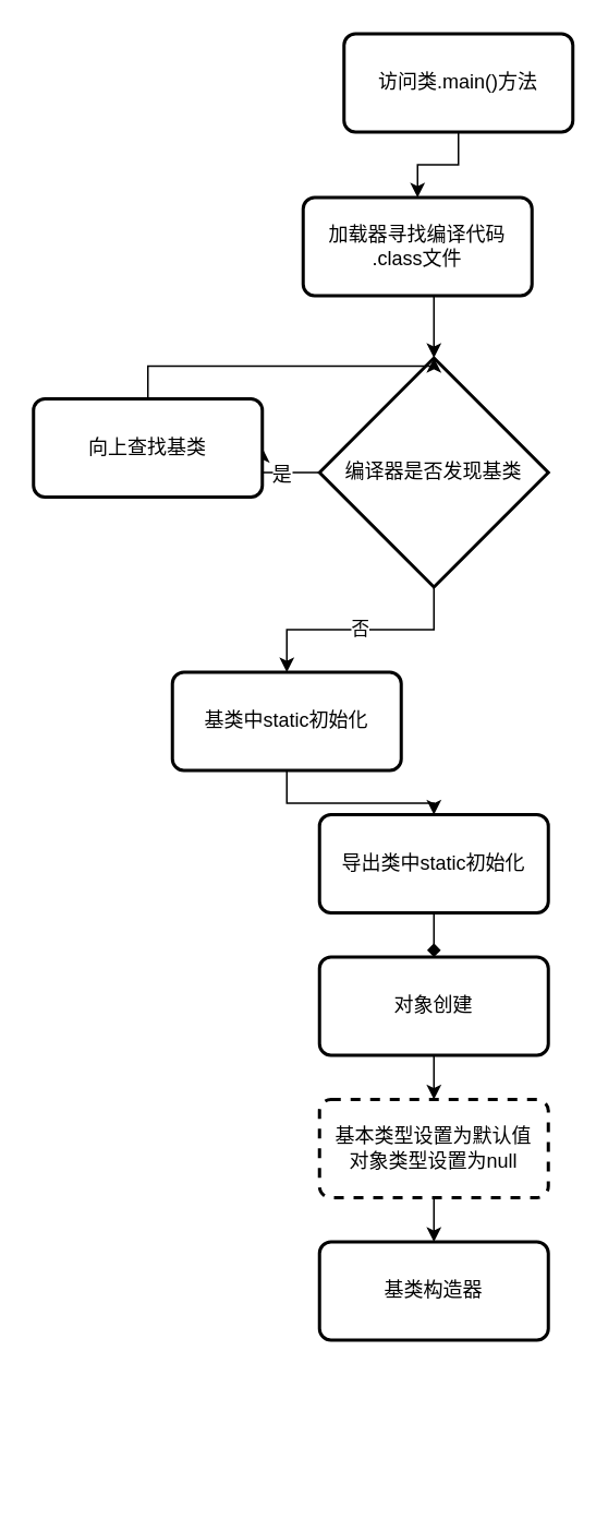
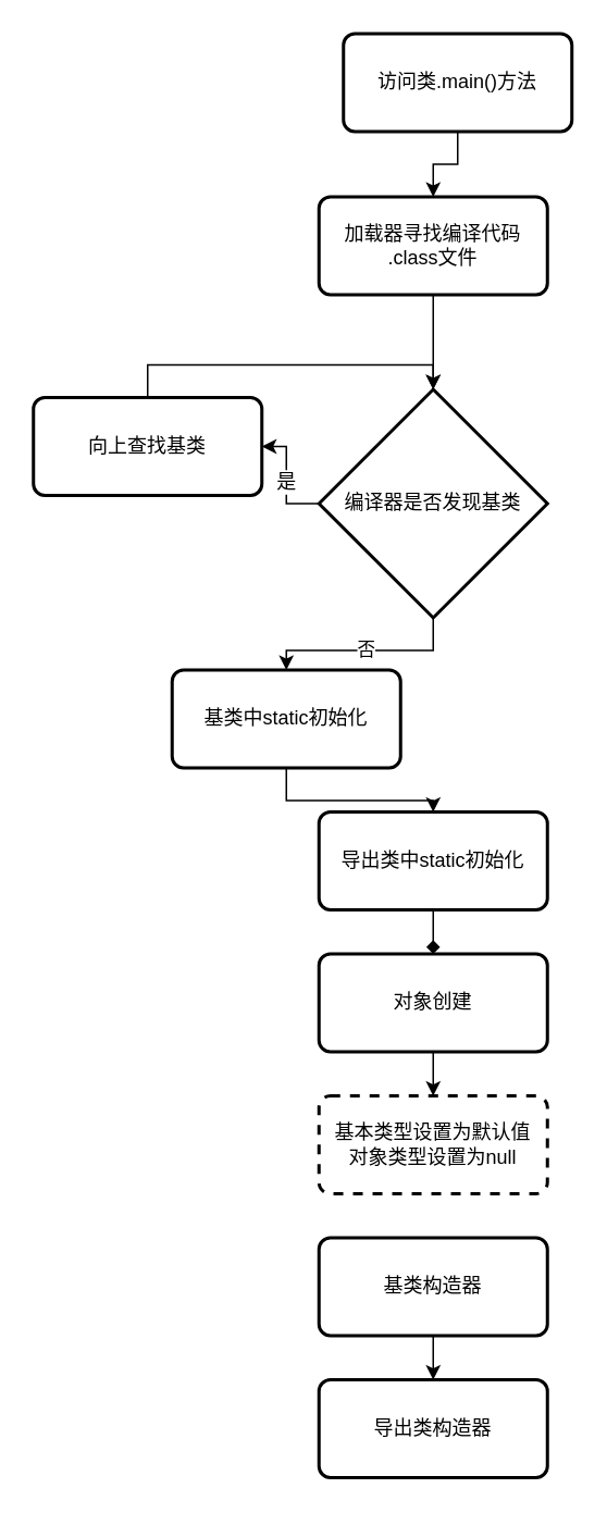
  <mxCell id="0" />
  <mxCell id="1" parent="0" />
  <mxCell id="2" style="edgeStyle=orthogonalEdgeStyle;rounded=0;orthogonalLoop=1;jettySize=auto;html=1;exitX=0.5;exitY=1;exitDx=0;exitDy=0;entryX=0.5;entryY=0;entryDx=0;entryDy=0;" edge="1" parent="1" source="3" target="5"><mxGeometry relative="1" as="geometry" /></mxCell>
  <mxCell id="3" value="访问类.main()方法" style="rounded=1;whiteSpace=wrap;html=1;absoluteArcSize=1;arcSize=14;strokeWidth=2;" vertex="1" parent="1"><mxGeometry x="210" y="20" width="140" height="60" as="geometry" /></mxCell>
  <mxCell id="4" style="edgeStyle=orthogonalEdgeStyle;rounded=0;orthogonalLoop=1;jettySize=auto;html=1;exitX=0.5;exitY=1;exitDx=0;exitDy=0;entryX=0.5;entryY=0;entryDx=0;entryDy=0;entryPerimeter=0;" edge="1" parent="1" source="5" target="9"><mxGeometry relative="1" as="geometry" /></mxCell>
- <mxCell id="5" value="加载器寻找编译代码&lt;br&gt;.class文件" style="rounded=1;whiteSpace=wrap;html=1;absoluteArcSize=1;arcSize=14;strokeWidth=2;" vertex="1" parent="1"><mxGeometry x="185" y="120" width="140" height="60" as="geometry" /></mxCell>
+ <mxCell id="5" value="加载器寻找编译代码&lt;br&gt;.class文件" style="rounded=1;whiteSpace=wrap;html=1;absoluteArcSize=1;arcSize=14;strokeWidth=2;" vertex="1" parent="1"><mxGeometry x="195" y="120" width="140" height="60" as="geometry" /></mxCell>
  <mxCell id="6" value="否" style="edgeStyle=orthogonalEdgeStyle;rounded=0;orthogonalLoop=1;jettySize=auto;html=1;exitX=0.5;exitY=1;exitDx=0;exitDy=0;exitPerimeter=0;entryX=0.5;entryY=0;entryDx=0;entryDy=0;" edge="1" parent="1" source="9" target="11"><mxGeometry relative="1" as="geometry" /></mxCell>
  <mxCell id="7" style="edgeStyle=orthogonalEdgeStyle;rounded=0;orthogonalLoop=1;jettySize=auto;html=1;exitX=0;exitY=0.5;exitDx=0;exitDy=0;exitPerimeter=0;entryX=1;entryY=0.5;entryDx=0;entryDy=0;" edge="1" parent="1" source="9" target="13"><mxGeometry relative="1" as="geometry" /></mxCell>
  <mxCell id="8" value="是" style="text;html=1;resizable=0;points=[];align=center;verticalAlign=middle;labelBackgroundColor=#ffffff;" vertex="1" connectable="0" parent="7"><mxGeometry x="-0.04" y="1" relative="1" as="geometry"><mxPoint as="offset" /></mxGeometry></mxCell>
- <mxCell id="9" value="编译器是否发现基类" style="strokeWidth=2;html=1;shape=mxgraph.flowchart.decision;whiteSpace=wrap;" vertex="1" parent="1"><mxGeometry x="195" y="218" width="140" height="140" as="geometry" /></mxCell>
+ <mxCell id="9" value="编译器是否发现基类" style="strokeWidth=2;html=1;shape=mxgraph.flowchart.decision;whiteSpace=wrap;" vertex="1" parent="1"><mxGeometry x="195" y="238" width="140" height="140" as="geometry" /></mxCell>
  <mxCell id="10" style="edgeStyle=orthogonalEdgeStyle;rounded=0;orthogonalLoop=1;jettySize=auto;html=1;exitX=0.5;exitY=1;exitDx=0;exitDy=0;entryX=0.5;entryY=0;entryDx=0;entryDy=0;" edge="1" parent="1" source="11" target="15"><mxGeometry relative="1" as="geometry" /></mxCell>
  <mxCell id="11" value="基类中static初始化" style="rounded=1;whiteSpace=wrap;html=1;absoluteArcSize=1;arcSize=14;strokeWidth=2;" vertex="1" parent="1"><mxGeometry x="105" y="410" width="140" height="60" as="geometry" /></mxCell>
  <mxCell id="12" style="edgeStyle=orthogonalEdgeStyle;rounded=0;orthogonalLoop=1;jettySize=auto;html=1;exitX=0.5;exitY=0;exitDx=0;exitDy=0;entryX=0.5;entryY=0;entryDx=0;entryDy=0;entryPerimeter=0;" edge="1" parent="1" source="13" target="9"><mxGeometry relative="1" as="geometry" /></mxCell>
  <mxCell id="13" value="向上查找基类" style="rounded=1;whiteSpace=wrap;html=1;absoluteArcSize=1;arcSize=14;strokeWidth=2;" vertex="1" parent="1"><mxGeometry x="20" y="243" width="140" height="60" as="geometry" /></mxCell>
  <mxCell id="14" style="edgeStyle=orthogonalEdgeStyle;rounded=0;orthogonalLoop=1;jettySize=auto;html=1;exitX=0.5;exitY=1;exitDx=0;exitDy=0;entryX=0.5;entryY=0;entryDx=0;entryDy=0;endArrow=diamond;" edge="1" parent="1" source="15" target="17"><mxGeometry relative="1" as="geometry" /></mxCell>
  <mxCell id="15" value="导出类中static初始化" style="rounded=1;whiteSpace=wrap;html=1;absoluteArcSize=1;arcSize=14;strokeWidth=2;" vertex="1" parent="1"><mxGeometry x="195" y="497" width="140" height="60" as="geometry" /></mxCell>
  <mxCell id="16" style="edgeStyle=orthogonalEdgeStyle;rounded=0;orthogonalLoop=1;jettySize=auto;html=1;exitX=0.5;exitY=1;exitDx=0;exitDy=0;entryX=0.5;entryY=0;entryDx=0;entryDy=0;" edge="1" parent="1" source="17" target="19"><mxGeometry relative="1" as="geometry" /></mxCell>
  <mxCell id="17" value="对象创建" style="rounded=1;whiteSpace=wrap;html=1;absoluteArcSize=1;arcSize=14;strokeWidth=2;" vertex="1" parent="1"><mxGeometry x="195" y="584" width="140" height="60" as="geometry" /></mxCell>
- <mxCell id="18" style="edgeStyle=orthogonalEdgeStyle;rounded=0;orthogonalLoop=1;jettySize=auto;html=1;exitX=0.5;exitY=1;exitDx=0;exitDy=0;entryX=0.5;entryY=0;entryDx=0;entryDy=0;" edge="1" parent="1" source="19" target="21"><mxGeometry relative="1" as="geometry" /></mxCell>
  <mxCell id="19" value="基本类型设置为默认值&lt;br&gt;对象类型设置为null" style="rounded=1;whiteSpace=wrap;html=1;absoluteArcSize=1;arcSize=14;strokeWidth=2;dashed=1;" vertex="1" parent="1"><mxGeometry x="195" y="671" width="140" height="60" as="geometry" /></mxCell>
+ <mxCell id="20" style="edgeStyle=orthogonalEdgeStyle;rounded=0;orthogonalLoop=1;jettySize=auto;html=1;exitX=0.5;exitY=1;exitDx=0;exitDy=0;entryX=0.5;entryY=0;entryDx=0;entryDy=0;" edge="1" parent="1" source="21" target="22"><mxGeometry relative="1" as="geometry" /></mxCell>
  <mxCell id="21" value="基类构造器" style="rounded=1;whiteSpace=wrap;html=1;absoluteArcSize=1;arcSize=14;strokeWidth=2;" vertex="1" parent="1"><mxGeometry x="195" y="758" width="140" height="60" as="geometry" /></mxCell>
+ <mxCell id="22" value="导出类构造器" style="rounded=1;whiteSpace=wrap;html=1;absoluteArcSize=1;arcSize=14;strokeWidth=2;" vertex="1" parent="1"><mxGeometry x="195" y="845" width="140" height="60" as="geometry" /></mxCell>
